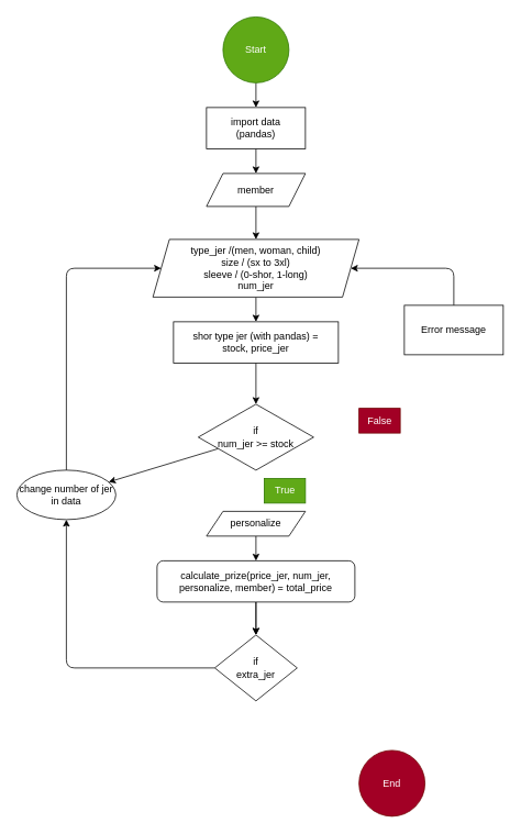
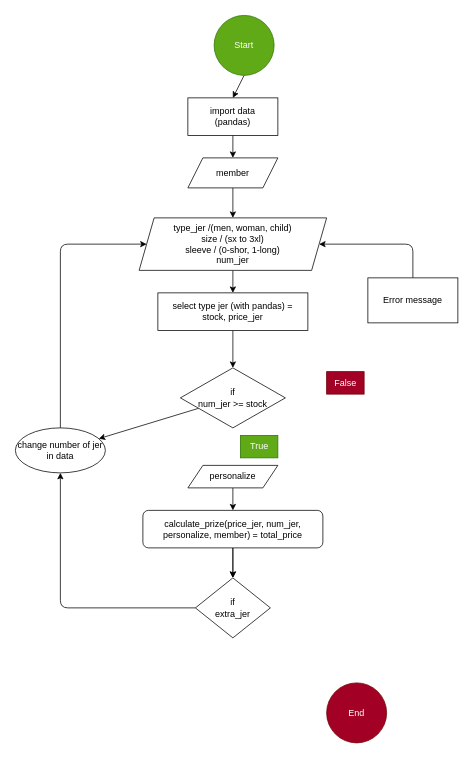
  <mxCell id="0" />
  <mxCell id="1" parent="0" />
  <mxCell id="2" style="edgeStyle=none;html=1;exitX=0.5;exitY=1;exitDx=0;exitDy=0;entryX=0.5;entryY=0;entryDx=0;entryDy=0;" edge="1" parent="1" source="3" target="5"><mxGeometry relative="1" as="geometry" /></mxCell>
- <mxCell id="3" value="Start" style="ellipse;whiteSpace=wrap;html=1;aspect=fixed;fillColor=#60a917;fontColor=#ffffff;strokeColor=#2D7600;" vertex="1" parent="1"><mxGeometry x="270" y="20" width="80" height="80" as="geometry" /></mxCell>
+ <mxCell id="3" value="Start" style="ellipse;whiteSpace=wrap;html=1;aspect=fixed;fillColor=#60a917;fontColor=#ffffff;strokeColor=#2D7600;" vertex="1" parent="1"><mxGeometry x="285" y="20" width="80" height="80" as="geometry" /></mxCell>
  <mxCell id="4" style="edgeStyle=none;html=1;exitX=0.5;exitY=1;exitDx=0;exitDy=0;entryX=0.5;entryY=0;entryDx=0;entryDy=0;" edge="1" parent="1" source="5" target="18"><mxGeometry relative="1" as="geometry" /></mxCell>
  <mxCell id="5" value="import data&lt;br&gt;(pandas)" style="rounded=0;whiteSpace=wrap;html=1;" vertex="1" parent="1"><mxGeometry x="250" y="130" width="120" height="50" as="geometry" /></mxCell>
  <mxCell id="6" value="" style="edgeStyle=none;html=1;" edge="1" parent="1" source="7" target="9"><mxGeometry relative="1" as="geometry" /></mxCell>
  <mxCell id="7" value="type_jer /(men, woman, child)&lt;br&gt;size / (sx to 3xl)&lt;br&gt;sleeve / (0-shor, 1-long)&lt;br&gt;num_jer" style="shape=parallelogram;perimeter=parallelogramPerimeter;whiteSpace=wrap;html=1;fixedSize=1;" vertex="1" parent="1"><mxGeometry x="185" y="290" width="250" height="70" as="geometry" /></mxCell>
  <mxCell id="8" style="edgeStyle=none;html=1;exitX=0.5;exitY=1;exitDx=0;exitDy=0;entryX=0.5;entryY=0;entryDx=0;entryDy=0;" edge="1" parent="1" source="9" target="11"><mxGeometry relative="1" as="geometry" /></mxCell>
- <mxCell id="9" value="shor type jer (with pandas) = &lt;br&gt;stock, price_jer" style="whiteSpace=wrap;html=1;" vertex="1" parent="1"><mxGeometry x="210" y="390" width="200" height="50" as="geometry" /></mxCell>
+ <mxCell id="9" value="select type jer (with pandas) = &lt;br&gt;stock, price_jer" style="whiteSpace=wrap;html=1;" vertex="1" parent="1"><mxGeometry x="210" y="390" width="200" height="50" as="geometry" /></mxCell>
  <mxCell id="10" value="" style="edgeStyle=none;html=1;" edge="1" parent="1" source="11" target="27"><mxGeometry relative="1" as="geometry" /></mxCell>
  <mxCell id="11" value="if&lt;br&gt;num_jer &amp;gt;= stock" style="rhombus;whiteSpace=wrap;html=1;" vertex="1" parent="1"><mxGeometry x="240" y="490" width="140" height="80" as="geometry" /></mxCell>
  <mxCell id="12" style="edgeStyle=none;html=1;entryX=1;entryY=0.5;entryDx=0;entryDy=0;" edge="1" parent="1" source="13" target="7"><mxGeometry relative="1" as="geometry"><Array as="points"><mxPoint x="550" y="325" /></Array></mxGeometry></mxCell>
  <mxCell id="13" value="Error message" style="whiteSpace=wrap;html=1;" vertex="1" parent="1"><mxGeometry x="490" y="370" width="120" height="60" as="geometry" /></mxCell>
  <mxCell id="14" value="False" style="text;html=1;align=center;verticalAlign=middle;resizable=0;points=[];autosize=1;strokeColor=#6F0000;fillColor=#a20025;fontColor=#ffffff;" vertex="1" parent="1"><mxGeometry x="435" y="495" width="50" height="30" as="geometry" /></mxCell>
  <mxCell id="15" style="edgeStyle=none;html=1;exitX=0.5;exitY=1;exitDx=0;exitDy=0;entryX=0.5;entryY=0;entryDx=0;entryDy=0;" edge="1" parent="1" source="16" target="22"><mxGeometry relative="1" as="geometry" /></mxCell>
  <mxCell id="16" value="personalize" style="shape=parallelogram;perimeter=parallelogramPerimeter;whiteSpace=wrap;html=1;fixedSize=1;" vertex="1" parent="1"><mxGeometry x="250" y="620" width="120" height="30" as="geometry" /></mxCell>
  <mxCell id="17" style="edgeStyle=none;html=1;exitX=0.5;exitY=1;exitDx=0;exitDy=0;entryX=0.5;entryY=0;entryDx=0;entryDy=0;" edge="1" parent="1" source="18" target="7"><mxGeometry relative="1" as="geometry" /></mxCell>
  <mxCell id="18" value="member" style="shape=parallelogram;perimeter=parallelogramPerimeter;whiteSpace=wrap;html=1;fixedSize=1;" vertex="1" parent="1"><mxGeometry x="250" y="210" width="120" height="40" as="geometry" /></mxCell>
  <mxCell id="19" value="True" style="text;html=1;align=center;verticalAlign=middle;resizable=0;points=[];autosize=1;strokeColor=#2D7600;fillColor=#60a917;fontColor=#ffffff;" vertex="1" parent="1"><mxGeometry x="320" y="580" width="50" height="30" as="geometry" /></mxCell>
  <mxCell id="20" style="edgeStyle=none;html=1;exitX=0.5;exitY=1;exitDx=0;exitDy=0;entryX=0.5;entryY=0;entryDx=0;entryDy=0;" edge="1" parent="1" source="22" target="24"><mxGeometry relative="1" as="geometry" /></mxCell>
  <mxCell id="21" value="" style="edgeStyle=none;html=1;" edge="1" parent="1" source="22" target="24"><mxGeometry relative="1" as="geometry" /></mxCell>
  <mxCell id="22" value="calculate_prize(price_jer, num_jer, personalize, member) = total_price" style="rounded=1;whiteSpace=wrap;html=1;" vertex="1" parent="1"><mxGeometry x="190" y="680" width="240" height="50" as="geometry" /></mxCell>
  <mxCell id="23" style="edgeStyle=none;html=1;exitX=0;exitY=0.5;exitDx=0;exitDy=0;entryX=0.5;entryY=1;entryDx=0;entryDy=0;" edge="1" parent="1" source="24" target="27"><mxGeometry relative="1" as="geometry"><Array as="points"><mxPoint x="80" y="810" /></Array></mxGeometry></mxCell>
  <mxCell id="24" value="if&lt;br&gt;extra_jer" style="rhombus;whiteSpace=wrap;html=1;" vertex="1" parent="1"><mxGeometry x="260" y="770" width="100" height="80" as="geometry" /></mxCell>
  <mxCell id="25" value="End" style="ellipse;whiteSpace=wrap;html=1;aspect=fixed;fillColor=#a20025;fontColor=#ffffff;strokeColor=#6F0000;" vertex="1" parent="1"><mxGeometry x="435" y="909.997" width="80" height="80" as="geometry" /></mxCell>
  <mxCell id="26" style="edgeStyle=none;html=1;exitX=0.5;exitY=0;exitDx=0;exitDy=0;entryX=0;entryY=0.5;entryDx=0;entryDy=0;" edge="1" parent="1" source="27" target="7"><mxGeometry relative="1" as="geometry"><mxPoint x="80.167" y="320" as="targetPoint" /><Array as="points"><mxPoint x="80" y="325" /></Array></mxGeometry></mxCell>
  <mxCell id="27" value="change number of jer in data" style="ellipse;whiteSpace=wrap;html=1;" vertex="1" parent="1"><mxGeometry x="20" y="570" width="120" height="60" as="geometry" /></mxCell>
